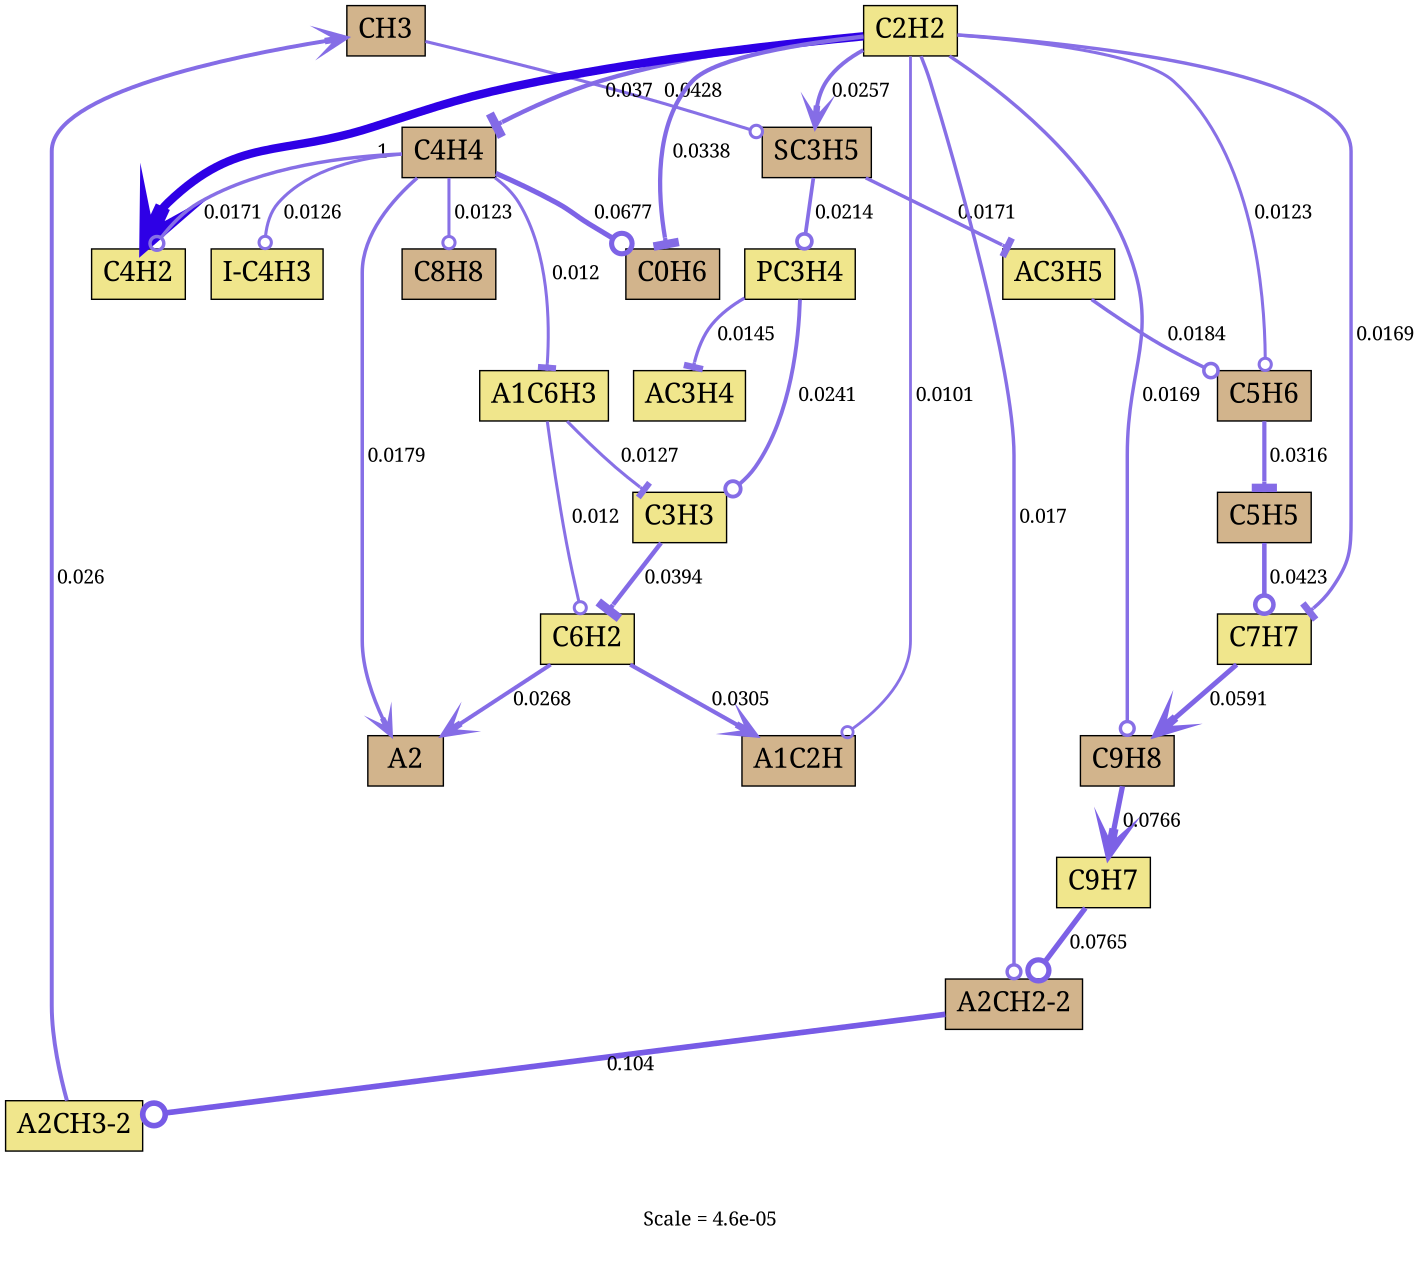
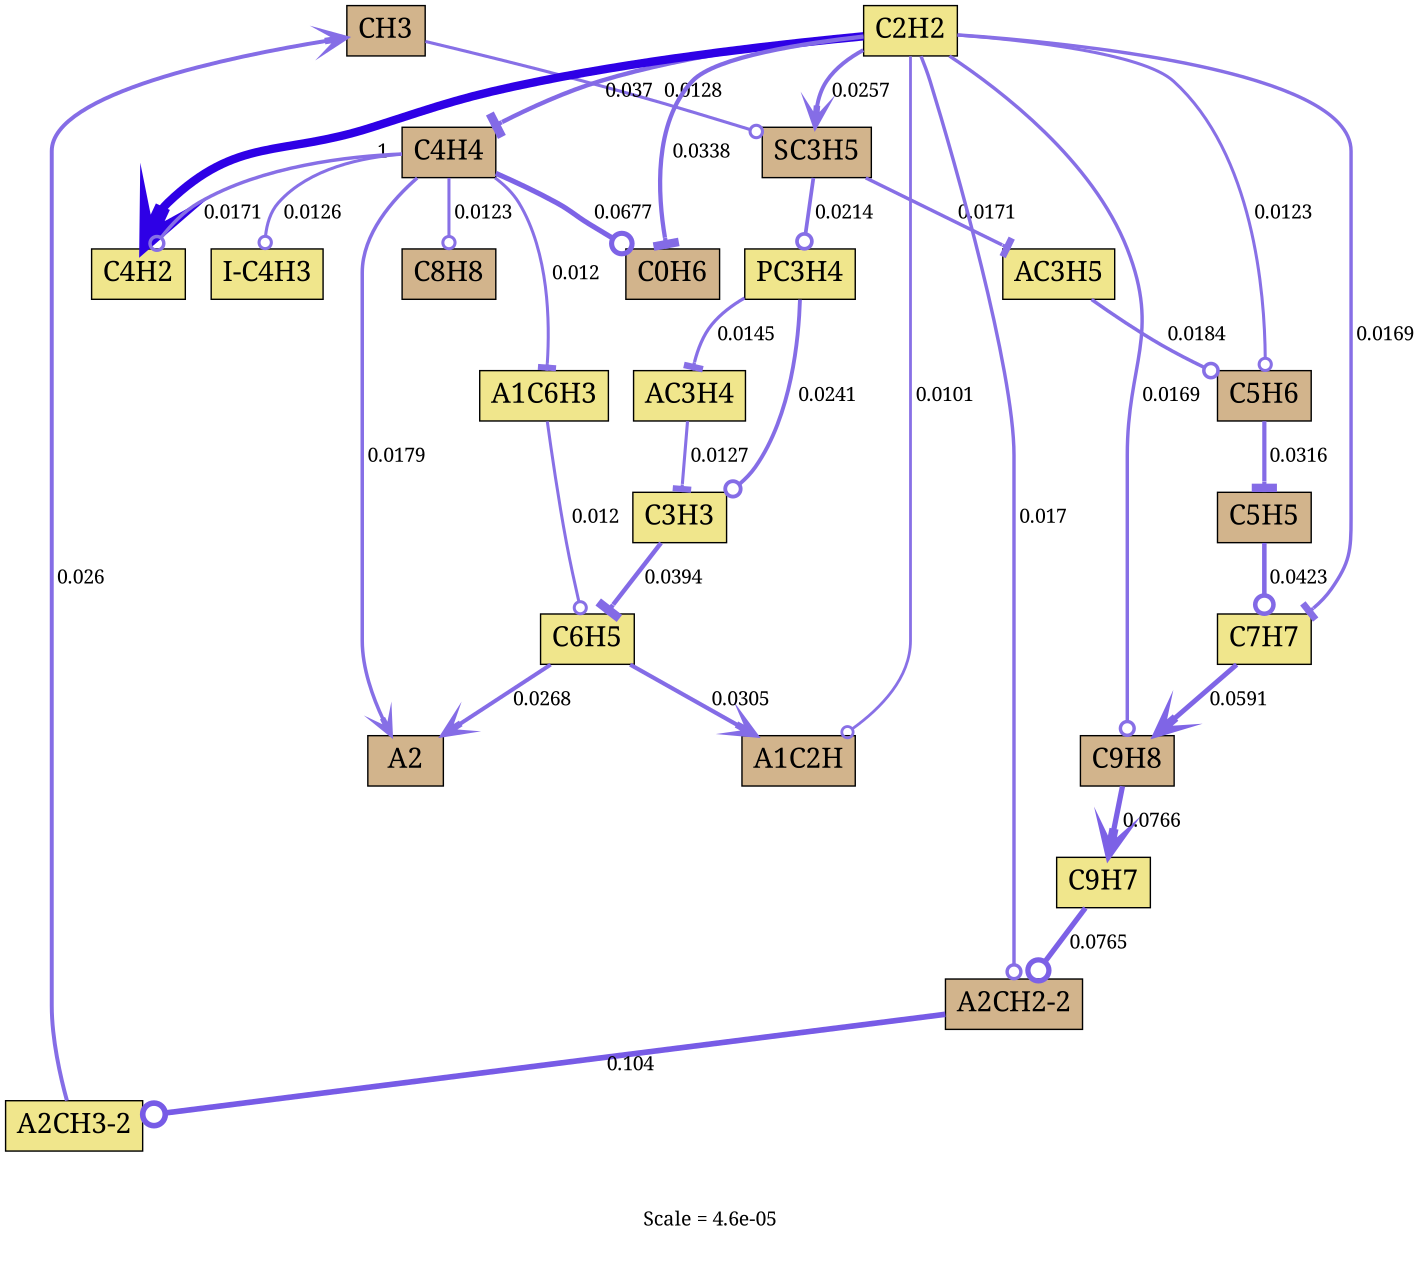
  digraph {
    fontname="Noto Serif"
    label="Scale = 4.6e-05\l "
    node [fillcolor=khaki fontname="Noto Serif" fontsize=20 shape=box style=filled]
    edge [arrowhead=odot arrowsize=1.23 color="0.7, 0.517, 0.9" fontname="Noto Serif" penwidth=2.46]
    n1 [fillcolor=tan label=CH3]
    n2 [fillcolor=tan label=SC3H5]
    n3 [label=AC3H5]
    n4 [label=PC3H4]
    n5 [fillcolor=tan label=C5H6]
    n6 [label=C3H3]
    n7 [label=AC3H4]
    n8 [label="A2CH3-2"]
    n9 [fillcolor=tan label=A2]
    n10 [label=C2H2]
    n11 [fillcolor=tan label=C4H4]
    n12 [label=C4H2]
    n13 [fillcolor=tan label=C0H6]
    n14 [fillcolor=tan label=A1C2H]
    n15 [fillcolor=tan label=C9H8]
    n16 [label=C7H7]
    n17 [fillcolor=tan label="A2CH2-2"]
    n18 [fillcolor=tan label=C5H5]
    n19 [label="I-C4H3"]
    n20 [label=A1C6H3]
    n21 [fillcolor=tan label=C8H8]
    n22 [label=C9H7]
-   n23 [label=C6H2]
-   n1 -> n2 [arrowsize=1.11 color="0.7, 0.513, 0.9" label=" 0.0428" penwidth=2.22]
+   n23 [label=C6H5]
+   n1 -> n2 [arrowsize=1.11 color="0.7, 0.513, 0.9" label=" 0.0128" penwidth=2.22]
    n2 -> n3 [arrowhead=tee label=" 0.0171" penwidth=2.47]
    n2 -> n4 [arrowsize=1.33 color="0.7, 0.521, 0.9" label=" 0.0214" penwidth=2.66]
    n3 -> n5 [arrowsize=1.27 color="0.7, 0.518, 0.9" label=" 0.0184" penwidth=2.53]
    n4 -> n6 [arrowsize=1.38 color="0.7, 0.524, 0.9" label=" 0.0241" penwidth=2.76]
    n4 -> n7 [arrowhead=tee arrowsize=1.16 color="0.7, 0.514, 0.9" label=" 0.0145" penwidth=2.32]
    n5 -> n18 [arrowhead=tee arrowsize=1.5 color="0.7, 0.532, 0.9" label=" 0.0316" penwidth=3]
    n6 -> n23 [arrowhead=tee arrowsize=1.6 color="0.7, 0.539, 0.9" label=" 0.0394" penwidth=3.19]
-   n20 -> n6 [arrowhead=tee arrowsize=1.1 color="0.7, 0.513, 0.9" label=" 0.0127" penwidth=2.21]
+   n7 -> n6 [arrowhead=tee arrowsize=1.1 color="0.7, 0.513, 0.9" label=" 0.0127" penwidth=2.21]
    n8 -> n1 [arrowhead=vee arrowsize=1.42 color="0.7, 0.526, 0.9" label=" 0.026" penwidth=2.83]
    n10 -> n2 [arrowhead=vee arrowsize=1.41 color="0.7, 0.526, 0.9" label=" 0.0257" penwidth=2.82]
    n10 -> n5 [arrowsize=1.09 color="0.7, 0.512, 0.9" label=" 0.0123" penwidth=2.18]
    n10 -> n11 [arrowhead=tee arrowsize=1.57 color="0.7, 0.537, 0.9" label=" 0.037" penwidth=3.14]
    n10 -> n12 [arrowhead=vee arrowsize=3 color="0.7, 1.5, 0.9" label=" 1" penwidth=6]
    n10 -> n13 [arrowhead=tee arrowsize=1.53 color="0.7, 0.534, 0.9" label=" 0.0338" penwidth=3.06]
    n10 -> n14 [arrowsize=1.01 color="0.7, 0.51, 0.9" label=" 0.0101" penwidth=2.01]
    n10 -> n15 [label=" 0.0169"]
    n10 -> n16 [arrowhead=tee label=" 0.0169"]
    n10 -> n17 [label=" 0.017"]
    n11 -> n9 [arrowhead=vee arrowsize=1.25 color="0.7, 0.518, 0.9" label=" 0.0179" penwidth=2.51]
    n11 -> n12 [label=" 0.0171" penwidth=2.47]
    n11 -> n13 [arrowsize=1.83 color="0.7, 0.568, 0.9" label=" 0.0677" penwidth=3.66]
    n11 -> n19 [arrowsize=1.1 color="0.7, 0.513, 0.9" label=" 0.0126" penwidth=2.2]
    n11 -> n20 [arrowhead=tee arrowsize=1.08 color="0.7, 0.512, 0.9" label=" 0.012" penwidth=2.16]
    n11 -> n21 [arrowsize=1.09 color="0.7, 0.512, 0.9" label=" 0.0123" penwidth=2.18]
    n15 -> n22 [arrowhead=vee arrowsize=1.88 color="0.7, 0.577, 0.9" label=" 0.0766" penwidth=3.77]
    n16 -> n15 [arrowhead=vee arrowsize=1.77 color="0.7, 0.559, 0.9" label=" 0.0591" penwidth=3.54]
    n17 -> n8 [arrowsize=2.02 color="0.7, 0.604, 0.9" label=" 0.104" penwidth=4.03]
    n18 -> n16 [arrowsize=1.63 color="0.7, 0.542, 0.9" label=" 0.0423" penwidth=3.25]
    n20 -> n23 [arrowsize=1.08 color="0.7, 0.512, 0.9" label=" 0.012" penwidth=2.16]
    n22 -> n17 [arrowsize=1.88 color="0.7, 0.576, 0.9" label=" 0.0765" penwidth=3.77]
    n23 -> n9 [arrowhead=vee arrowsize=1.43 color="0.7, 0.527, 0.9" label=" 0.0268" penwidth=2.86]
    n23 -> n14 [arrowhead=vee arrowsize=1.48 color="0.7, 0.53, 0.9" label=" 0.0305" penwidth=2.97]
  }
